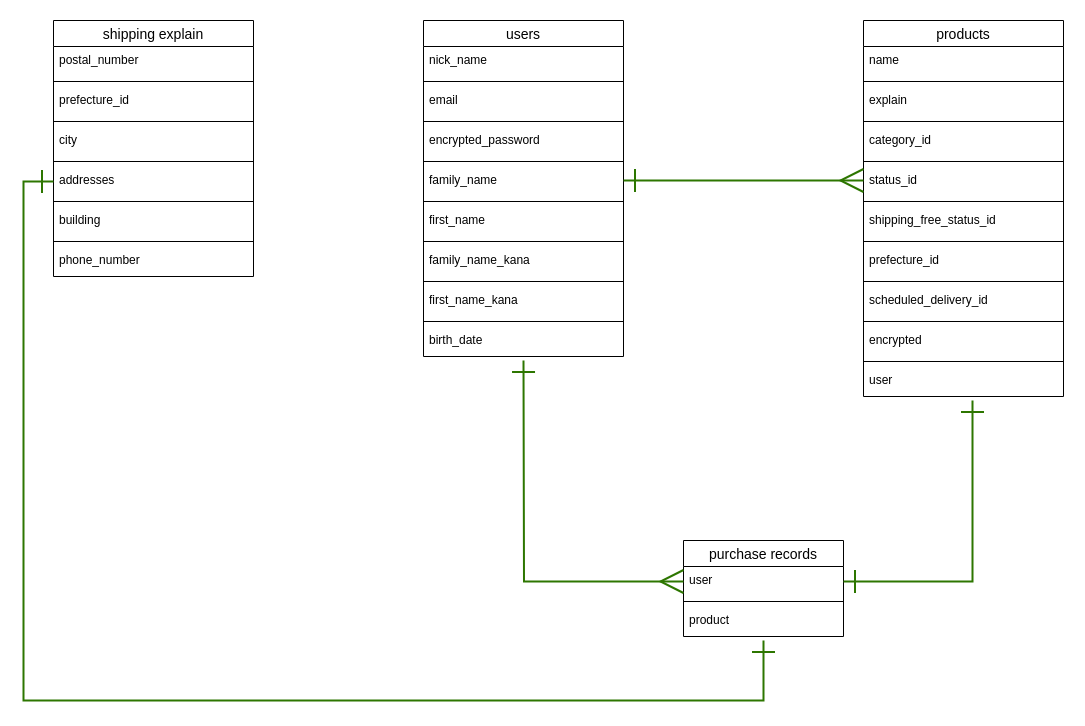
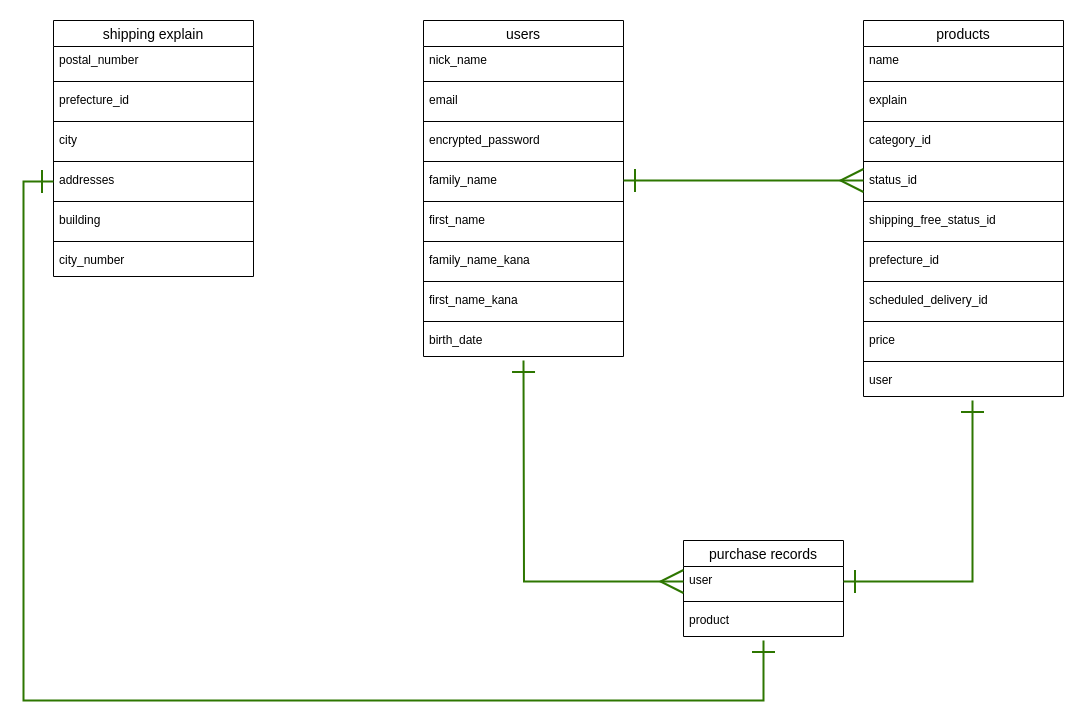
  <mxCell id="0" />
  <mxCell id="1" parent="0" />
  <mxCell id="2" value="users" style="swimlane;fontStyle=0;childLayout=stackLayout;horizontal=1;startSize=26;horizontalStack=0;resizeParent=1;resizeParentMax=0;resizeLast=0;collapsible=1;marginBottom=0;align=center;fontSize=14;" vertex="1" parent="1"><mxGeometry x="420" y="20" width="200" height="336" as="geometry" /></mxCell>
  <mxCell id="3" value="nick_name" style="text;strokeColor=none;fillColor=none;spacingLeft=4;spacingRight=4;overflow=hidden;rotatable=0;points=[[0,0.5],[1,0.5]];portConstraint=eastwest;fontSize=12;" vertex="1" parent="2"><mxGeometry y="26" width="200" height="30" as="geometry" /></mxCell>
  <mxCell id="4" value="" style="line;strokeWidth=1;rotatable=0;dashed=0;labelPosition=right;align=left;verticalAlign=middle;spacingTop=0;spacingLeft=6;points=[];portConstraint=eastwest;" vertex="1" parent="2"><mxGeometry y="56" width="200" height="10" as="geometry" /></mxCell>
  <mxCell id="5" value="email" style="text;strokeColor=none;fillColor=none;spacingLeft=4;spacingRight=4;overflow=hidden;rotatable=0;points=[[0,0.5],[1,0.5]];portConstraint=eastwest;fontSize=12;" vertex="1" parent="2"><mxGeometry y="66" width="200" height="30" as="geometry" /></mxCell>
  <mxCell id="6" value="" style="line;strokeWidth=1;rotatable=0;dashed=0;labelPosition=right;align=left;verticalAlign=middle;spacingTop=0;spacingLeft=6;points=[];portConstraint=eastwest;" vertex="1" parent="2"><mxGeometry y="96" width="200" height="10" as="geometry" /></mxCell>
  <mxCell id="7" value="encrypted_password" style="text;strokeColor=none;fillColor=none;spacingLeft=4;spacingRight=4;overflow=hidden;rotatable=0;points=[[0,0.5],[1,0.5]];portConstraint=eastwest;fontSize=12;" vertex="1" parent="2"><mxGeometry y="106" width="200" height="30" as="geometry" /></mxCell>
  <mxCell id="8" value="" style="line;strokeWidth=1;rotatable=0;dashed=0;labelPosition=right;align=left;verticalAlign=middle;spacingTop=0;spacingLeft=6;points=[];portConstraint=eastwest;" vertex="1" parent="2"><mxGeometry y="136" width="200" height="10" as="geometry" /></mxCell>
  <mxCell id="9" value="family_name" style="text;strokeColor=none;fillColor=none;spacingLeft=4;spacingRight=4;overflow=hidden;rotatable=0;points=[[0,0.5],[1,0.5]];portConstraint=eastwest;fontSize=12;" vertex="1" parent="2"><mxGeometry y="146" width="200" height="30" as="geometry" /></mxCell>
  <mxCell id="10" value="" style="line;strokeWidth=1;rotatable=0;dashed=0;labelPosition=right;align=left;verticalAlign=middle;spacingTop=0;spacingLeft=6;points=[];portConstraint=eastwest;" vertex="1" parent="2"><mxGeometry y="176" width="200" height="10" as="geometry" /></mxCell>
  <mxCell id="11" value="first_name" style="text;strokeColor=none;fillColor=none;spacingLeft=4;spacingRight=4;overflow=hidden;rotatable=0;points=[[0,0.5],[1,0.5]];portConstraint=eastwest;fontSize=12;" vertex="1" parent="2"><mxGeometry y="186" width="200" height="30" as="geometry" /></mxCell>
  <mxCell id="12" value="" style="line;strokeWidth=1;rotatable=0;dashed=0;labelPosition=right;align=left;verticalAlign=middle;spacingTop=0;spacingLeft=6;points=[];portConstraint=eastwest;" vertex="1" parent="2"><mxGeometry y="216" width="200" height="10" as="geometry" /></mxCell>
  <mxCell id="13" value="family_name_kana" style="text;strokeColor=none;fillColor=none;spacingLeft=4;spacingRight=4;overflow=hidden;rotatable=0;points=[[0,0.5],[1,0.5]];portConstraint=eastwest;fontSize=12;" vertex="1" parent="2"><mxGeometry y="226" width="200" height="30" as="geometry" /></mxCell>
  <mxCell id="14" value="" style="line;strokeWidth=1;rotatable=0;dashed=0;labelPosition=right;align=left;verticalAlign=middle;spacingTop=0;spacingLeft=6;points=[];portConstraint=eastwest;" vertex="1" parent="2"><mxGeometry y="256" width="200" height="10" as="geometry" /></mxCell>
  <mxCell id="15" value="first_name_kana" style="text;strokeColor=none;fillColor=none;spacingLeft=4;spacingRight=4;overflow=hidden;rotatable=0;points=[[0,0.5],[1,0.5]];portConstraint=eastwest;fontSize=12;" vertex="1" parent="2"><mxGeometry y="266" width="200" height="30" as="geometry" /></mxCell>
  <mxCell id="16" value="" style="line;strokeWidth=1;rotatable=0;dashed=0;labelPosition=right;align=left;verticalAlign=middle;spacingTop=0;spacingLeft=6;points=[];portConstraint=eastwest;" vertex="1" parent="2"><mxGeometry y="296" width="200" height="10" as="geometry" /></mxCell>
  <mxCell id="17" value="birth_date" style="text;strokeColor=none;fillColor=none;spacingLeft=4;spacingRight=4;overflow=hidden;rotatable=0;points=[[0,0.5],[1,0.5]];portConstraint=eastwest;fontSize=12;" vertex="1" parent="2"><mxGeometry y="306" width="200" height="30" as="geometry" /></mxCell>
  <mxCell id="18" value="products" style="swimlane;fontStyle=0;childLayout=stackLayout;horizontal=1;startSize=26;horizontalStack=0;resizeParent=1;resizeParentMax=0;resizeLast=0;collapsible=1;marginBottom=0;align=center;fontSize=14;" vertex="1" parent="1"><mxGeometry x="860" y="20" width="200" height="376" as="geometry" /></mxCell>
  <mxCell id="19" value="name" style="text;strokeColor=none;fillColor=none;spacingLeft=4;spacingRight=4;overflow=hidden;rotatable=0;points=[[0,0.5],[1,0.5]];portConstraint=eastwest;fontSize=12;" vertex="1" parent="18"><mxGeometry y="26" width="200" height="30" as="geometry" /></mxCell>
  <mxCell id="20" value="" style="line;strokeWidth=1;rotatable=0;dashed=0;labelPosition=right;align=left;verticalAlign=middle;spacingTop=0;spacingLeft=6;points=[];portConstraint=eastwest;" vertex="1" parent="18"><mxGeometry y="56" width="200" height="10" as="geometry" /></mxCell>
  <mxCell id="21" value="explain" style="text;strokeColor=none;fillColor=none;spacingLeft=4;spacingRight=4;overflow=hidden;rotatable=0;points=[[0,0.5],[1,0.5]];portConstraint=eastwest;fontSize=12;" vertex="1" parent="18"><mxGeometry y="66" width="200" height="30" as="geometry" /></mxCell>
  <mxCell id="22" value="" style="line;strokeWidth=1;rotatable=0;dashed=0;labelPosition=right;align=left;verticalAlign=middle;spacingTop=0;spacingLeft=6;points=[];portConstraint=eastwest;" vertex="1" parent="18"><mxGeometry y="96" width="200" height="10" as="geometry" /></mxCell>
  <mxCell id="23" value="category_id" style="text;strokeColor=none;fillColor=none;spacingLeft=4;spacingRight=4;overflow=hidden;rotatable=0;points=[[0,0.5],[1,0.5]];portConstraint=eastwest;fontSize=12;" vertex="1" parent="18"><mxGeometry y="106" width="200" height="30" as="geometry" /></mxCell>
  <mxCell id="24" value="" style="line;strokeWidth=1;rotatable=0;dashed=0;labelPosition=right;align=left;verticalAlign=middle;spacingTop=0;spacingLeft=6;points=[];portConstraint=eastwest;" vertex="1" parent="18"><mxGeometry y="136" width="200" height="10" as="geometry" /></mxCell>
  <mxCell id="25" value="status_id" style="text;strokeColor=none;fillColor=none;spacingLeft=4;spacingRight=4;overflow=hidden;rotatable=0;points=[[0,0.5],[1,0.5]];portConstraint=eastwest;fontSize=12;" vertex="1" parent="18"><mxGeometry y="146" width="200" height="30" as="geometry" /></mxCell>
  <mxCell id="26" value="" style="line;strokeWidth=1;rotatable=0;dashed=0;labelPosition=right;align=left;verticalAlign=middle;spacingTop=0;spacingLeft=6;points=[];portConstraint=eastwest;" vertex="1" parent="18"><mxGeometry y="176" width="200" height="10" as="geometry" /></mxCell>
  <mxCell id="27" value="shipping_free_status_id" style="text;strokeColor=none;fillColor=none;spacingLeft=4;spacingRight=4;overflow=hidden;rotatable=0;points=[[0,0.5],[1,0.5]];portConstraint=eastwest;fontSize=12;" vertex="1" parent="18"><mxGeometry y="186" width="200" height="30" as="geometry" /></mxCell>
  <mxCell id="28" value="" style="line;strokeWidth=1;rotatable=0;dashed=0;labelPosition=right;align=left;verticalAlign=middle;spacingTop=0;spacingLeft=6;points=[];portConstraint=eastwest;" vertex="1" parent="18"><mxGeometry y="216" width="200" height="10" as="geometry" /></mxCell>
  <mxCell id="29" value="prefecture_id" style="text;strokeColor=none;fillColor=none;spacingLeft=4;spacingRight=4;overflow=hidden;rotatable=0;points=[[0,0.5],[1,0.5]];portConstraint=eastwest;fontSize=12;" vertex="1" parent="18"><mxGeometry y="226" width="200" height="30" as="geometry" /></mxCell>
  <mxCell id="30" value="" style="line;strokeWidth=1;rotatable=0;dashed=0;labelPosition=right;align=left;verticalAlign=middle;spacingTop=0;spacingLeft=6;points=[];portConstraint=eastwest;" vertex="1" parent="18"><mxGeometry y="256" width="200" height="10" as="geometry" /></mxCell>
  <mxCell id="31" value="scheduled_delivery_id" style="text;strokeColor=none;fillColor=none;spacingLeft=4;spacingRight=4;overflow=hidden;rotatable=0;points=[[0,0.5],[1,0.5]];portConstraint=eastwest;fontSize=12;" vertex="1" parent="18"><mxGeometry y="266" width="200" height="30" as="geometry" /></mxCell>
  <mxCell id="32" value="" style="line;strokeWidth=1;rotatable=0;dashed=0;labelPosition=right;align=left;verticalAlign=middle;spacingTop=0;spacingLeft=6;points=[];portConstraint=eastwest;" vertex="1" parent="18"><mxGeometry y="296" width="200" height="10" as="geometry" /></mxCell>
- <mxCell id="33" value="encrypted" style="text;strokeColor=none;fillColor=none;spacingLeft=4;spacingRight=4;overflow=hidden;rotatable=0;points=[[0,0.5],[1,0.5]];portConstraint=eastwest;fontSize=12;" vertex="1" parent="18"><mxGeometry y="306" width="200" height="30" as="geometry" /></mxCell>
+ <mxCell id="33" value="price" style="text;strokeColor=none;fillColor=none;spacingLeft=4;spacingRight=4;overflow=hidden;rotatable=0;points=[[0,0.5],[1,0.5]];portConstraint=eastwest;fontSize=12;" vertex="1" parent="18"><mxGeometry y="306" width="200" height="30" as="geometry" /></mxCell>
  <mxCell id="34" value="" style="line;strokeWidth=1;rotatable=0;dashed=0;labelPosition=right;align=left;verticalAlign=middle;spacingTop=0;spacingLeft=6;points=[];portConstraint=eastwest;" vertex="1" parent="18"><mxGeometry y="336" width="200" height="10" as="geometry" /></mxCell>
  <mxCell id="35" value="user" style="text;strokeColor=none;fillColor=none;spacingLeft=4;spacingRight=4;overflow=hidden;rotatable=0;points=[[0,0.5],[1,0.5]];portConstraint=eastwest;fontSize=12;" vertex="1" parent="18"><mxGeometry y="346" width="200" height="30" as="geometry" /></mxCell>
  <mxCell id="36" value="purchase records" style="swimlane;fontStyle=0;childLayout=stackLayout;horizontal=1;startSize=26;horizontalStack=0;resizeParent=1;resizeParentMax=0;resizeLast=0;collapsible=1;marginBottom=0;align=center;fontSize=14;" vertex="1" parent="1"><mxGeometry x="680" y="540" width="160" height="96" as="geometry" /></mxCell>
  <mxCell id="37" value="user" style="text;strokeColor=none;fillColor=none;spacingLeft=4;spacingRight=4;overflow=hidden;rotatable=0;points=[[0,0.5],[1,0.5]];portConstraint=eastwest;fontSize=12;" vertex="1" parent="36"><mxGeometry y="26" width="160" height="30" as="geometry" /></mxCell>
  <mxCell id="38" value="" style="line;strokeWidth=1;rotatable=0;dashed=0;labelPosition=right;align=left;verticalAlign=middle;spacingTop=0;spacingLeft=6;points=[];portConstraint=eastwest;" vertex="1" parent="36"><mxGeometry y="56" width="160" height="10" as="geometry" /></mxCell>
  <mxCell id="39" value="product" style="text;strokeColor=none;fillColor=none;spacingLeft=4;spacingRight=4;overflow=hidden;rotatable=0;points=[[0,0.5],[1,0.5]];portConstraint=eastwest;fontSize=12;" vertex="1" parent="36"><mxGeometry y="66" width="160" height="30" as="geometry" /></mxCell>
  <mxCell id="40" value="shipping explain" style="swimlane;fontStyle=0;childLayout=stackLayout;horizontal=1;startSize=26;horizontalStack=0;resizeParent=1;resizeParentMax=0;resizeLast=0;collapsible=1;marginBottom=0;align=center;fontSize=14;" vertex="1" parent="1"><mxGeometry x="50" y="20" width="200" height="256" as="geometry" /></mxCell>
  <mxCell id="41" value="postal_number" style="text;strokeColor=none;fillColor=none;spacingLeft=4;spacingRight=4;overflow=hidden;rotatable=0;points=[[0,0.5],[1,0.5]];portConstraint=eastwest;fontSize=12;" vertex="1" parent="40"><mxGeometry y="26" width="200" height="30" as="geometry" /></mxCell>
  <mxCell id="42" value="" style="line;strokeWidth=1;rotatable=0;dashed=0;labelPosition=right;align=left;verticalAlign=middle;spacingTop=0;spacingLeft=6;points=[];portConstraint=eastwest;" vertex="1" parent="40"><mxGeometry y="56" width="200" height="10" as="geometry" /></mxCell>
  <mxCell id="43" value="prefecture_id" style="text;strokeColor=none;fillColor=none;spacingLeft=4;spacingRight=4;overflow=hidden;rotatable=0;points=[[0,0.5],[1,0.5]];portConstraint=eastwest;fontSize=12;" vertex="1" parent="40"><mxGeometry y="66" width="200" height="30" as="geometry" /></mxCell>
  <mxCell id="44" value="" style="line;strokeWidth=1;rotatable=0;dashed=0;labelPosition=right;align=left;verticalAlign=middle;spacingTop=0;spacingLeft=6;points=[];portConstraint=eastwest;" vertex="1" parent="40"><mxGeometry y="96" width="200" height="10" as="geometry" /></mxCell>
  <mxCell id="45" value="city" style="text;strokeColor=none;fillColor=none;spacingLeft=4;spacingRight=4;overflow=hidden;rotatable=0;points=[[0,0.5],[1,0.5]];portConstraint=eastwest;fontSize=12;" vertex="1" parent="40"><mxGeometry y="106" width="200" height="30" as="geometry" /></mxCell>
  <mxCell id="46" value="" style="line;strokeWidth=1;rotatable=0;dashed=0;labelPosition=right;align=left;verticalAlign=middle;spacingTop=0;spacingLeft=6;points=[];portConstraint=eastwest;" vertex="1" parent="40"><mxGeometry y="136" width="200" height="10" as="geometry" /></mxCell>
  <mxCell id="47" value="addresses" style="text;strokeColor=none;fillColor=none;spacingLeft=4;spacingRight=4;overflow=hidden;rotatable=0;points=[[0,0.5],[1,0.5]];portConstraint=eastwest;fontSize=12;" vertex="1" parent="40"><mxGeometry y="146" width="200" height="30" as="geometry" /></mxCell>
  <mxCell id="48" value="" style="line;strokeWidth=1;rotatable=0;dashed=0;labelPosition=right;align=left;verticalAlign=middle;spacingTop=0;spacingLeft=6;points=[];portConstraint=eastwest;" vertex="1" parent="40"><mxGeometry y="176" width="200" height="10" as="geometry" /></mxCell>
  <mxCell id="49" value="building" style="text;strokeColor=none;fillColor=none;spacingLeft=4;spacingRight=4;overflow=hidden;rotatable=0;points=[[0,0.5],[1,0.5]];portConstraint=eastwest;fontSize=12;" vertex="1" parent="40"><mxGeometry y="186" width="200" height="30" as="geometry" /></mxCell>
  <mxCell id="50" value="" style="line;strokeWidth=1;rotatable=0;dashed=0;labelPosition=right;align=left;verticalAlign=middle;spacingTop=0;spacingLeft=6;points=[];portConstraint=eastwest;" vertex="1" parent="40"><mxGeometry y="216" width="200" height="10" as="geometry" /></mxCell>
- <mxCell id="51" value="phone_number" style="text;strokeColor=none;fillColor=none;spacingLeft=4;spacingRight=4;overflow=hidden;rotatable=0;points=[[0,0.5],[1,0.5]];portConstraint=eastwest;fontSize=12;" vertex="1" parent="40"><mxGeometry y="226" width="200" height="30" as="geometry" /></mxCell>
+ <mxCell id="51" value="city_number" style="text;strokeColor=none;fillColor=none;spacingLeft=4;spacingRight=4;overflow=hidden;rotatable=0;points=[[0,0.5],[1,0.5]];portConstraint=eastwest;fontSize=12;" vertex="1" parent="40"><mxGeometry y="226" width="200" height="30" as="geometry" /></mxCell>
  <mxCell id="52" style="edgeStyle=orthogonalEdgeStyle;rounded=0;orthogonalLoop=1;jettySize=auto;html=1;exitX=1;exitY=0.5;exitDx=0;exitDy=0;entryX=0;entryY=0.5;entryDx=0;entryDy=0;targetPerimeterSpacing=0;startArrow=ERone;startFill=0;endArrow=ERmany;endFill=0;fillColor=#60a917;strokeColor=#2D7600;strokeWidth=2;endSize=20;startSize=20;" edge="1" parent="1"><mxGeometry relative="1" as="geometry"><mxPoint x="620" y="180" as="sourcePoint" /><mxPoint x="860" y="180" as="targetPoint" /></mxGeometry></mxCell>
  <mxCell id="53" style="edgeStyle=orthogonalEdgeStyle;rounded=0;orthogonalLoop=1;jettySize=auto;html=1;exitX=1;exitY=0.5;exitDx=0;exitDy=0;startArrow=ERone;startFill=0;startSize=20;endArrow=ERone;endFill=0;endSize=20;targetPerimeterSpacing=0;strokeColor=#2D7600;strokeWidth=2;fillColor=#60a917;entryX=0.545;entryY=1.133;entryDx=0;entryDy=0;entryPerimeter=0;" edge="1" parent="1" source="37" target="35"><mxGeometry relative="1" as="geometry"><mxPoint x="969" y="410" as="targetPoint" /><Array as="points"><mxPoint x="969" y="581" /></Array></mxGeometry></mxCell>
  <mxCell id="54" style="edgeStyle=orthogonalEdgeStyle;rounded=0;orthogonalLoop=1;jettySize=auto;html=1;exitX=0;exitY=0.5;exitDx=0;exitDy=0;startArrow=ERmany;startFill=0;startSize=20;endArrow=ERone;endFill=0;endSize=20;targetPerimeterSpacing=0;strokeColor=#2D7600;strokeWidth=2;fillColor=#60a917;" edge="1" parent="1" source="37"><mxGeometry relative="1" as="geometry"><mxPoint x="520" y="360" as="targetPoint" /></mxGeometry></mxCell>
  <mxCell id="55" style="edgeStyle=orthogonalEdgeStyle;rounded=0;orthogonalLoop=1;jettySize=auto;html=1;exitX=0;exitY=0.5;exitDx=0;exitDy=0;startArrow=ERone;startFill=0;startSize=20;endArrow=ERone;endFill=0;endSize=20;targetPerimeterSpacing=0;strokeColor=#2D7600;strokeWidth=2;fillColor=#60a917;" edge="1" parent="1" source="47"><mxGeometry relative="1" as="geometry"><mxPoint x="760" y="640" as="targetPoint" /><Array as="points"><mxPoint x="20" y="181" /><mxPoint x="20" y="700" /><mxPoint x="760" y="700" /></Array></mxGeometry></mxCell>
